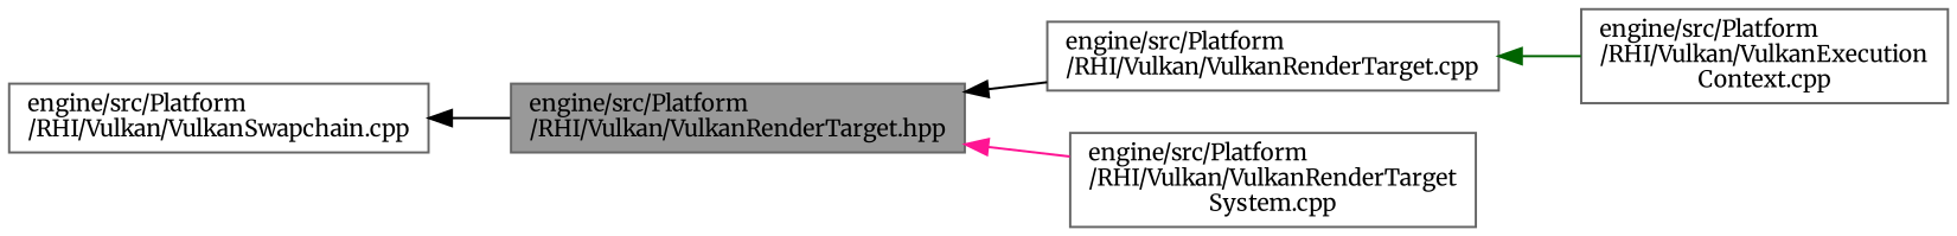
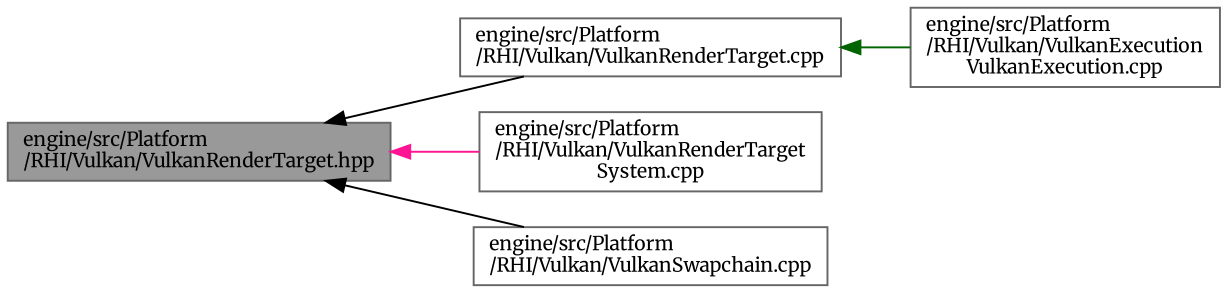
  digraph {
    fontname=Merriweather
    rankdir=LR
    node [color=grey40 fillcolor=white fontname=Merriweather fontsize=10 shape=box style=filled]
    edge [color=black dir=back fontname=Merriweather fontsize=10 labelfontname=Helvetica labelfontsize=10 style=solid]
    n1 [color=gray40 fillcolor=grey60 fontcolor=black height=0.2 label="engine/src/Platform\l/RHI/Vulkan/VulkanRenderTarget.hpp" width=0.4]
    n2 [height=0.2 label="engine/src/Platform\l/RHI/Vulkan/VulkanRenderTarget.cpp" width=0.4]
    n3 [height=0.2 label="engine/src/Platform\l/RHI/Vulkan/VulkanRenderTarget\lSystem.cpp" width=0.4]
    n4 [height=0.2 label="engine/src/Platform\l/RHI/Vulkan/VulkanSwapchain.cpp" width=0.4]
-   n5 [height=0.2 label="engine/src/Platform\l/RHI/Vulkan/VulkanExecution\lContext.cpp" width=0.4]
+   n5 [height=0.2 label="engine/src/Platform\l/RHI/Vulkan/VulkanExecution\lVulkanExecution.cpp" width=0.4]
    n1 -> n2
    n1 -> n3 [color=deeppink]
-   n4 -> n1
+   n1 -> n4
    n2 -> n5 [color=darkgreen]
  }
